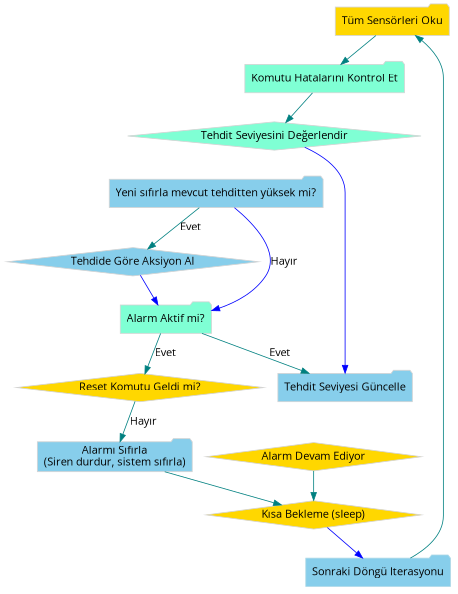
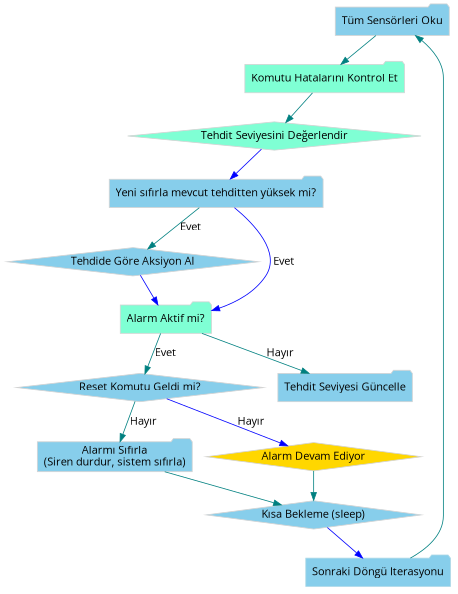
  digraph {
    fontname="Open Sans"
    rankdir=TB
    node [color=lightgray fillcolor=skyblue fontname="Open Sans" shape=folder style=filled]
    edge [color=teal fontname="Open Sans"]
-   n1 [fillcolor=gold label="Tüm Sensörleri Oku"]
+   n1 [label="Tüm Sensörleri Oku"]
    n2 [fillcolor=aquamarine label="Komutu Hatalarını Kontrol Et"]
    n3 [fillcolor=aquamarine label="Tehdit Seviyesini Değerlendir" shape=diamond]
    n4 [label="Yeni sıfırla mevcut tehditten yüksek mi?"]
    n5 [label="Tehdide Göre Aksiyon Al" shape=diamond]
    n6 [fillcolor=aquamarine label="Alarm Aktif mi?"]
-   n7 [fillcolor=gold label="Reset Komutu Geldi mi?" shape=diamond]
+   n7 [label="Reset Komutu Geldi mi?" shape=diamond]
    n8 [label="Tehdit Seviyesi Güncelle"]
    n9 [label="Alarmı Sıfırla\n(Siren durdur, sistem sıfırla)"]
    n10 [fillcolor=gold label="Alarm Devam Ediyor" shape=diamond]
-   n11 [fillcolor=gold label="Kısa Bekleme (sleep)" shape=diamond]
+   n11 [label="Kısa Bekleme (sleep)" shape=diamond]
    n12 [color=lightblue label="Sonraki Döngü Iterasyonu"]
    n1 -> n2
    n2 -> n3
-   n3 -> n8 [color=blue]
+   n3 -> n4 [color=blue]
    n4 -> n5 [label=Evet]
-   n4 -> n6 [color=blue label="Hayır"]
+   n4 -> n6 [color=blue label=Evet]
    n5 -> n6 [color=blue]
    n6 -> n7 [label=Evet]
-   n6 -> n8 [label=Evet]
+   n6 -> n8 [label="Hayır"]
    n7 -> n9 [label="Hayır"]
+   n7 -> n10 [color=blue label="Hayır"]
    n9 -> n11
    n10 -> n11
    n11 -> n12 [color=blue]
    n12 -> n1
  }
